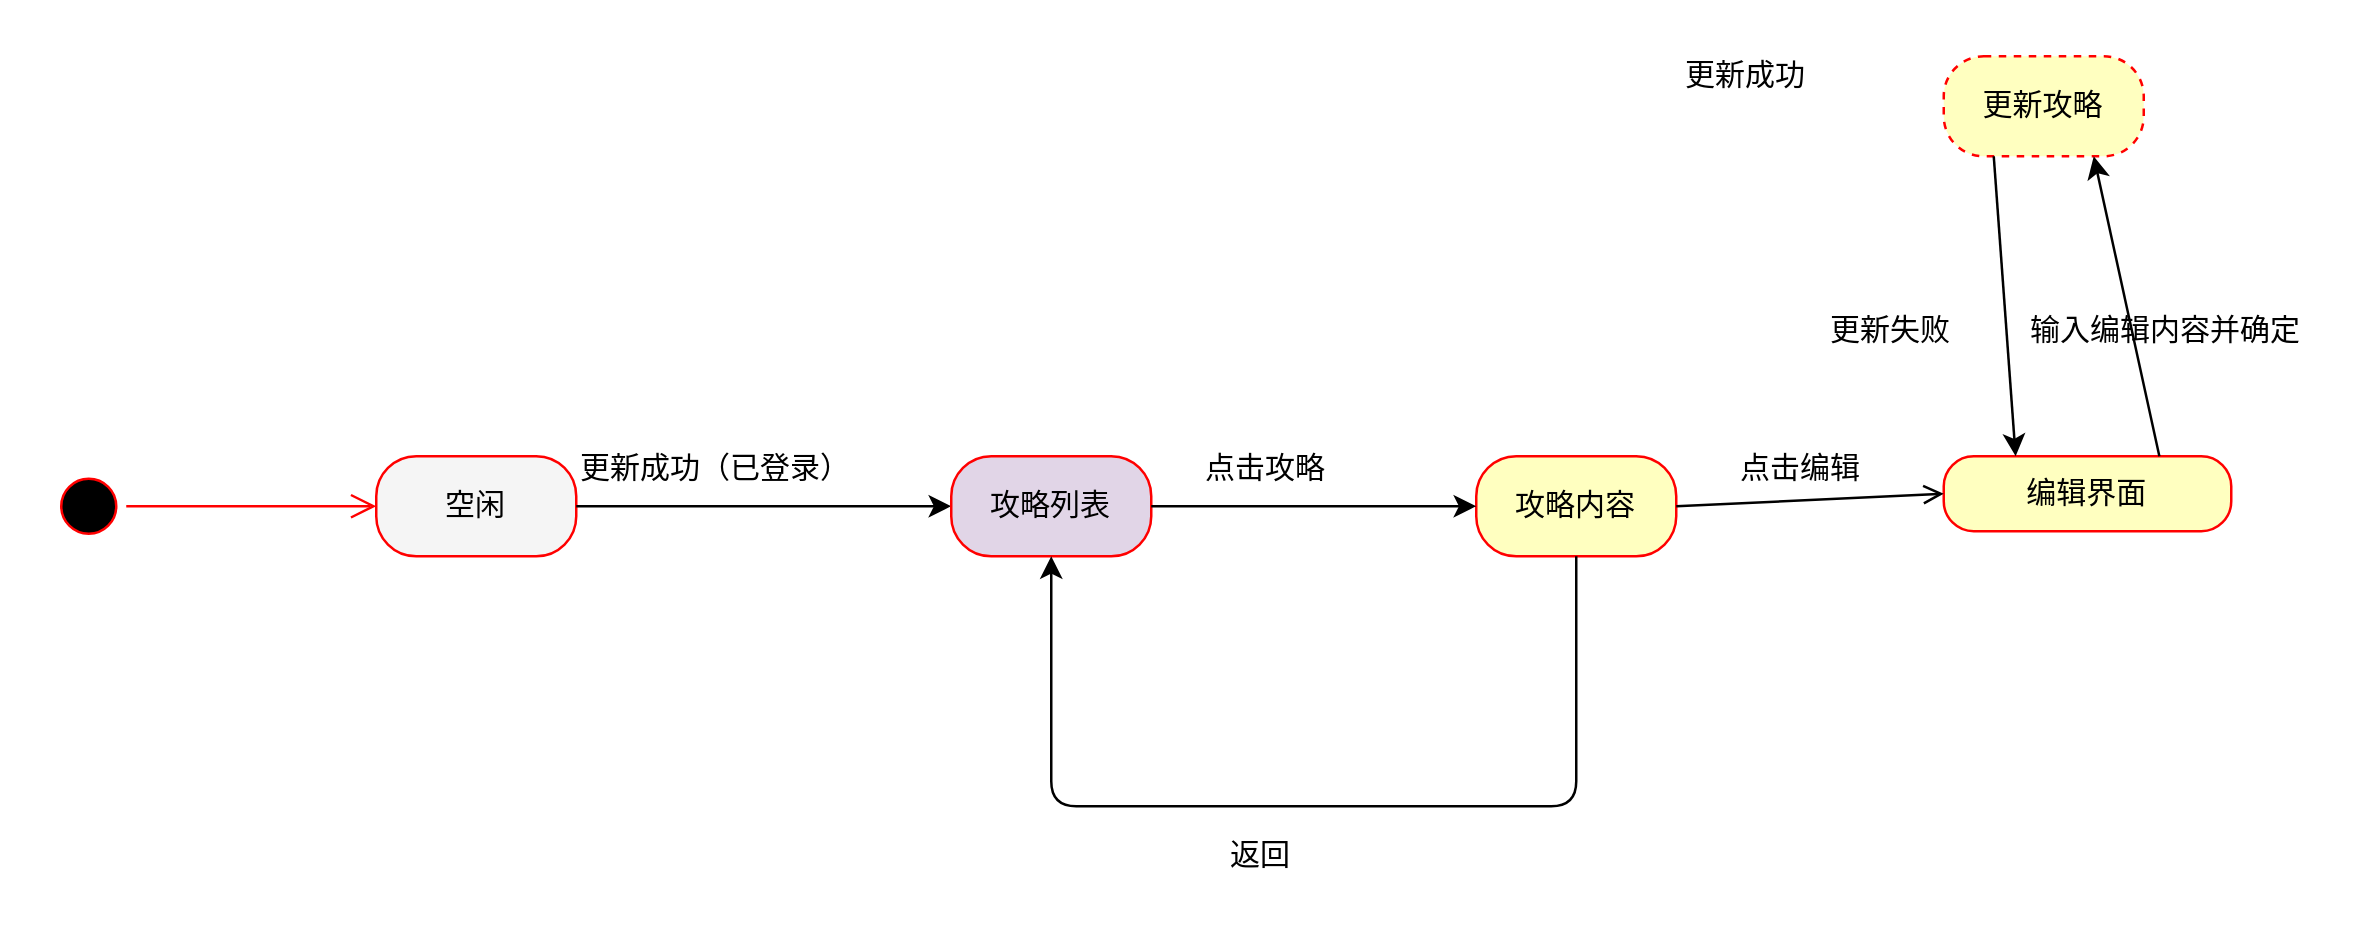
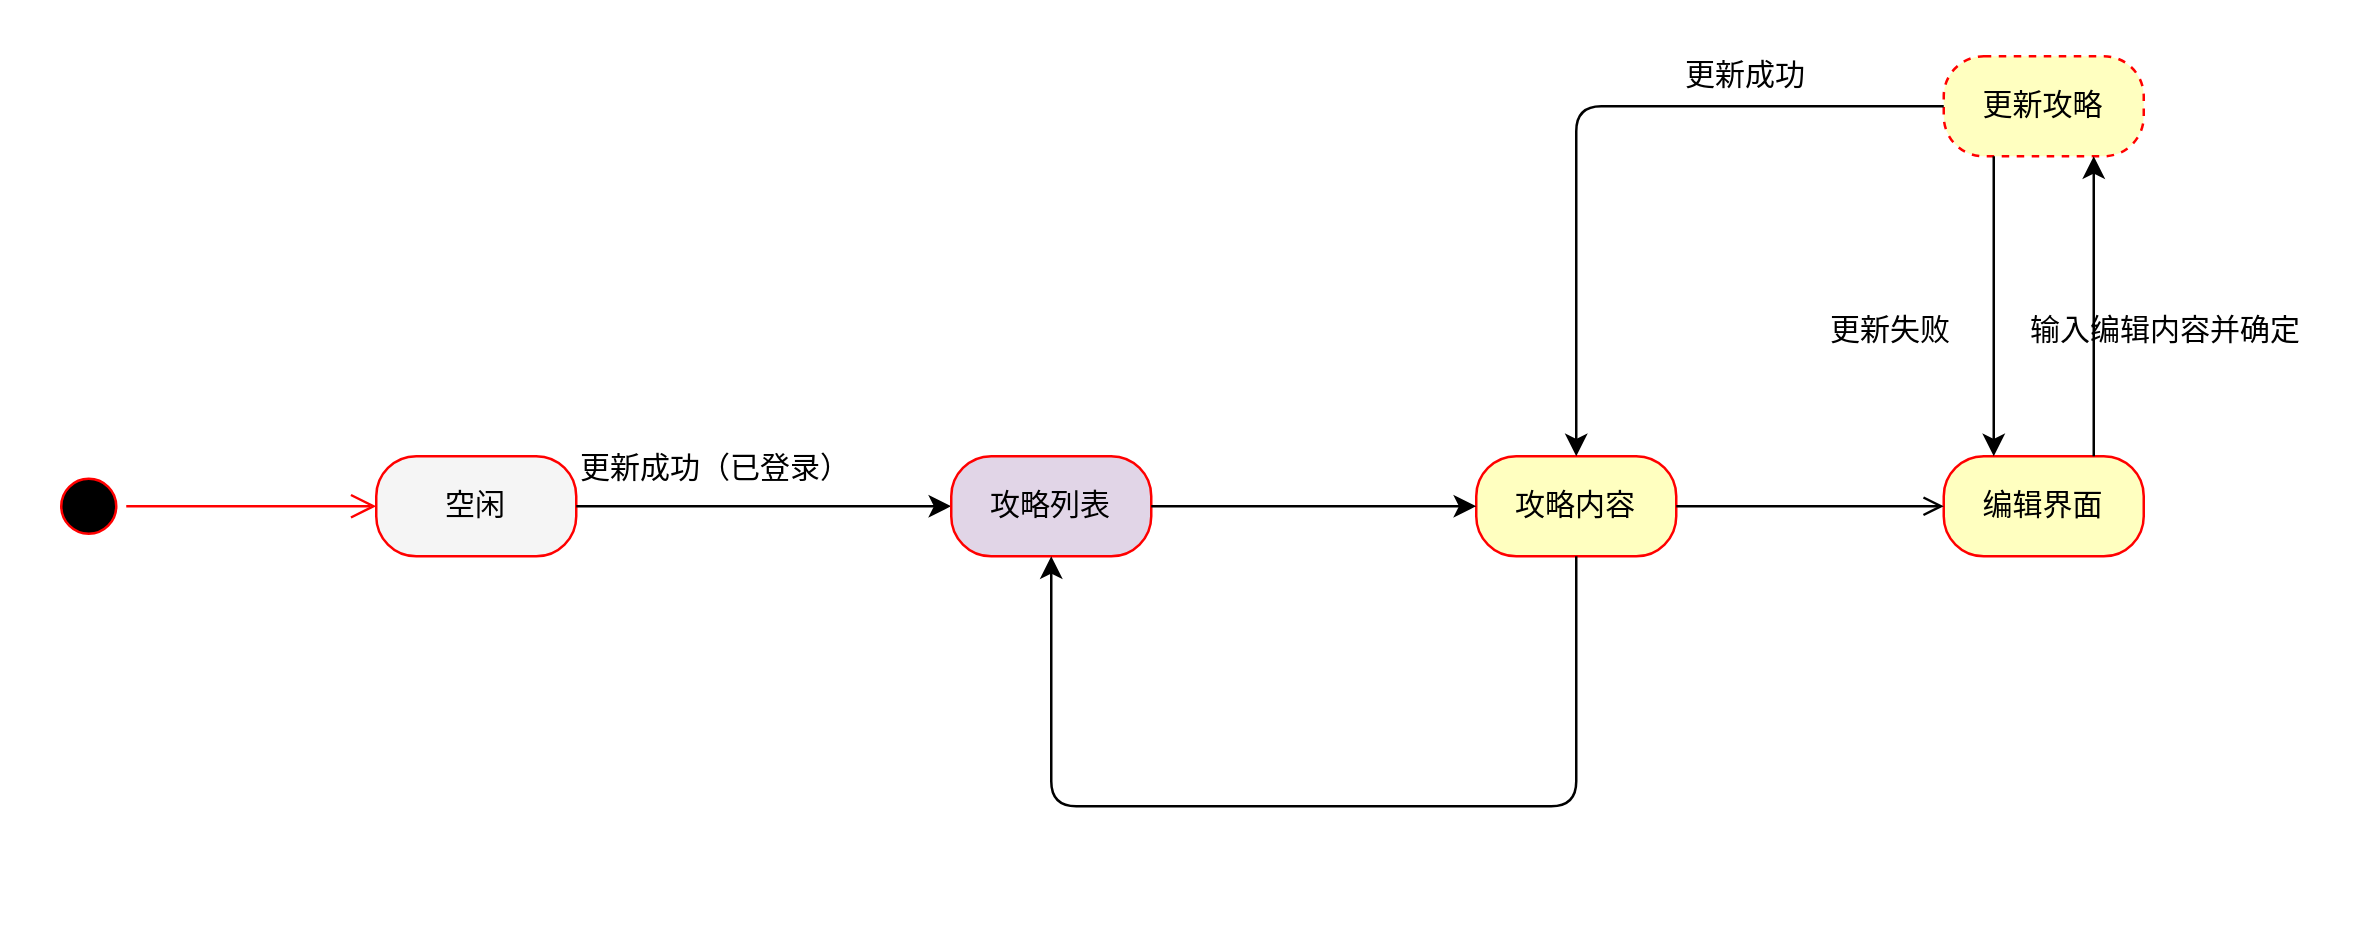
  <mxCell id="0" />
  <mxCell id="1" parent="0" />
  <mxCell id="2" value="空闲" style="rounded=1;whiteSpace=wrap;html=1;arcSize=40;fontColor=#000000;fillColor=#f5f5f5;strokeColor=#ff0000;" parent="1" vertex="1"><mxGeometry x="150" y="182" width="80" height="40" as="geometry" /></mxCell>
  <mxCell id="3" value="" style="ellipse;html=1;shape=startState;fillColor=#000000;strokeColor=#ff0000;" parent="1" vertex="1"><mxGeometry x="20" y="187" width="30" height="30" as="geometry" /></mxCell>
  <mxCell id="4" value="" style="edgeStyle=orthogonalEdgeStyle;html=1;verticalAlign=bottom;endArrow=open;endSize=8;strokeColor=#ff0000;rounded=0;entryX=0;entryY=0.5;entryDx=0;entryDy=0;" parent="1" source="3" target="2" edge="1"><mxGeometry relative="1" as="geometry"><mxPoint x="25" y="272" as="targetPoint" /></mxGeometry></mxCell>
  <mxCell id="5" value="" style="endArrow=classic;html=1;exitX=1;exitY=0.5;exitDx=0;exitDy=0;entryX=0;entryY=0.5;entryDx=0;entryDy=0;" edge="1" parent="1" source="2" target="7"><mxGeometry width="50" height="50" relative="1" as="geometry"><mxPoint x="230" y="207" as="sourcePoint" /><mxPoint x="360" y="202" as="targetPoint" /></mxGeometry></mxCell>
  <mxCell id="6" value="更新成功（已登录）" style="text;html=1;resizable=0;points=[];autosize=1;align=left;verticalAlign=top;spacingTop=-4;" vertex="1" parent="1"><mxGeometry x="230" y="177" width="150" height="20" as="geometry" /></mxCell>
  <mxCell id="7" value="攻略列表" style="rounded=1;whiteSpace=wrap;html=1;arcSize=40;fontColor=#000000;fillColor=#e1d5e7;strokeColor=#ff0000;" vertex="1" parent="1"><mxGeometry x="380" y="182" width="80" height="40" as="geometry" /></mxCell>
  <mxCell id="8" value="攻略内容" style="rounded=1;whiteSpace=wrap;html=1;arcSize=40;fontColor=#000000;fillColor=#ffffc0;strokeColor=#ff0000;" vertex="1" parent="1"><mxGeometry x="590" y="182" width="80" height="40" as="geometry" /></mxCell>
  <mxCell id="9" value="" style="endArrow=classic;html=1;exitX=1;exitY=0.5;exitDx=0;exitDy=0;entryX=0;entryY=0.5;entryDx=0;entryDy=0;" edge="1" parent="1" source="7" target="8"><mxGeometry width="50" height="50" relative="1" as="geometry"><mxPoint x="480" y="302" as="sourcePoint" /><mxPoint x="530" y="252" as="targetPoint" /></mxGeometry></mxCell>
- <mxCell id="10" value="点击攻略" style="text;html=1;resizable=0;points=[];autosize=1;align=left;verticalAlign=top;spacingTop=-4;" vertex="1" parent="1"><mxGeometry x="480" y="177" width="60" height="20" as="geometry" /></mxCell>
  <mxCell id="11" value="" style="endArrow=classic;html=1;exitX=0.5;exitY=1;exitDx=0;exitDy=0;entryX=0.5;entryY=1;entryDx=0;entryDy=0;" edge="1" parent="1" source="8" target="7"><mxGeometry width="50" height="50" relative="1" as="geometry"><mxPoint x="570" y="342" as="sourcePoint" /><mxPoint x="300" y="382" as="targetPoint" /><Array as="points"><mxPoint x="630" y="322" /><mxPoint x="420" y="322" /></Array></mxGeometry></mxCell>
- <mxCell id="12" value="返回" style="text;html=1;resizable=0;points=[];autosize=1;align=left;verticalAlign=top;spacingTop=-4;" vertex="1" parent="1"><mxGeometry x="490" y="332" width="40" height="20" as="geometry" /></mxCell>
- <mxCell id="13" value="编辑界面" style="rounded=1;whiteSpace=wrap;html=1;arcSize=40;fontColor=#000000;fillColor=#ffffc0;strokeColor=#ff0000;" vertex="1" parent="1"><mxGeometry x="777" y="182" width="115" height="30" as="geometry" /></mxCell>
+ <mxCell id="13" value="编辑界面" style="rounded=1;whiteSpace=wrap;html=1;arcSize=40;fontColor=#000000;fillColor=#ffffc0;strokeColor=#ff0000;" vertex="1" parent="1"><mxGeometry x="777" y="182" width="80" height="40" as="geometry" /></mxCell>
  <mxCell id="14" value="" style="endArrow=open;html=1;entryX=0;entryY=0.5;entryDx=0;entryDy=0;exitX=1;exitY=0.5;exitDx=0;exitDy=0;" edge="1" parent="1" source="8" target="13"><mxGeometry width="50" height="50" relative="1" as="geometry"><mxPoint x="580" y="152" as="sourcePoint" /><mxPoint x="630" y="102" as="targetPoint" /></mxGeometry></mxCell>
- <mxCell id="15" value="点击编辑" style="text;html=1;resizable=0;points=[];autosize=1;align=left;verticalAlign=top;spacingTop=-4;" vertex="1" parent="1"><mxGeometry x="693.5" y="177" width="60" height="20" as="geometry" /></mxCell>
  <mxCell id="16" value="更新攻略" style="rounded=1;whiteSpace=wrap;html=1;arcSize=40;fontColor=#000000;fillColor=#ffffc0;strokeColor=#ff0000;dashed=1;" vertex="1" parent="1"><mxGeometry x="777" y="22" width="80" height="40" as="geometry" /></mxCell>
  <mxCell id="17" value="" style="endArrow=classic;html=1;entryX=0.75;entryY=1;entryDx=0;entryDy=0;exitX=0.75;exitY=0;exitDx=0;exitDy=0;" edge="1" parent="1" source="13" target="16"><mxGeometry width="50" height="50" relative="1" as="geometry"><mxPoint x="767" y="152" as="sourcePoint" /><mxPoint x="817" y="102" as="targetPoint" /></mxGeometry></mxCell>
  <mxCell id="18" value="输入编辑内容并确定" style="text;html=1;resizable=0;points=[];autosize=1;align=left;verticalAlign=top;spacingTop=-4;" vertex="1" parent="1"><mxGeometry x="810" y="122" width="120" height="20" as="geometry" /></mxCell>
  <mxCell id="19" value="" style="endArrow=classic;html=1;exitX=0.25;exitY=1;exitDx=0;exitDy=0;entryX=0.25;entryY=0;entryDx=0;entryDy=0;" edge="1" parent="1" source="16" target="13"><mxGeometry width="50" height="50" relative="1" as="geometry"><mxPoint x="753.5" y="157" as="sourcePoint" /><mxPoint x="803.5" y="107" as="targetPoint" /></mxGeometry></mxCell>
  <mxCell id="20" value="更新失败" style="text;html=1;resizable=0;points=[];autosize=1;align=left;verticalAlign=top;spacingTop=-4;" vertex="1" parent="1"><mxGeometry x="730" y="122" width="60" height="20" as="geometry" /></mxCell>
+ <mxCell id="21" value="" style="endArrow=classic;html=1;exitX=0;exitY=0.5;exitDx=0;exitDy=0;entryX=0.5;entryY=0;entryDx=0;entryDy=0;" edge="1" parent="1" source="16" target="8"><mxGeometry width="50" height="50" relative="1" as="geometry"><mxPoint x="645" y="87" as="sourcePoint" /><mxPoint x="610" y="42" as="targetPoint" /><Array as="points"><mxPoint x="630" y="42" /></Array></mxGeometry></mxCell>
  <mxCell id="22" value="更新成功" style="text;html=1;resizable=0;points=[];autosize=1;align=left;verticalAlign=top;spacingTop=-4;" vertex="1" parent="1"><mxGeometry x="672" y="20" width="60" height="20" as="geometry" /></mxCell>
